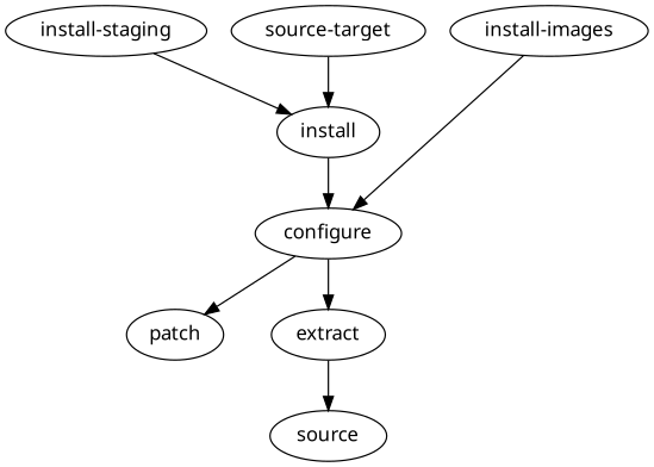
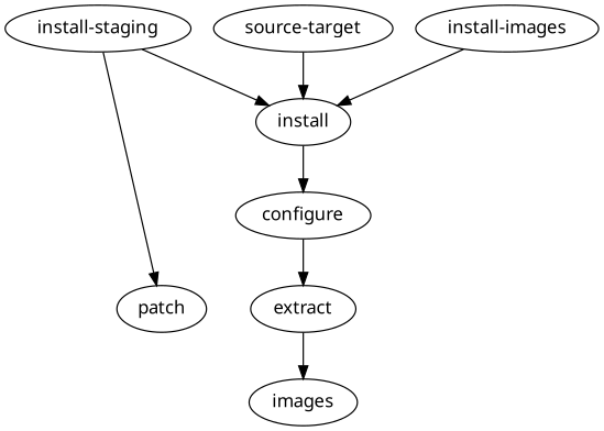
  digraph {
    fontname=Fira
    node [fontname=Fira]
    edge [fontname=Fira]
    n1 [label="source-target"]
    n2 [label=install]
    configure
    patch
    extract
    "install-staging"
    "install-images"
-   source
+   source [label=images]
    n1 -> n2
    n2 -> configure
-   configure -> patch
+   "install-staging" -> patch
    configure -> extract
    extract -> source
    "install-staging" -> n2
-   "install-images" -> configure
+   "install-images" -> n2
  }
